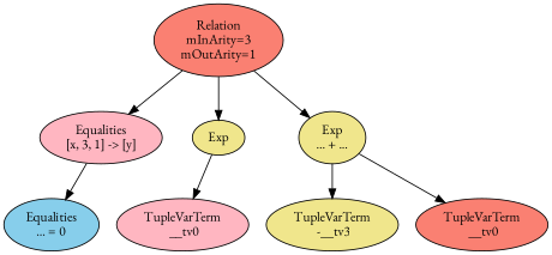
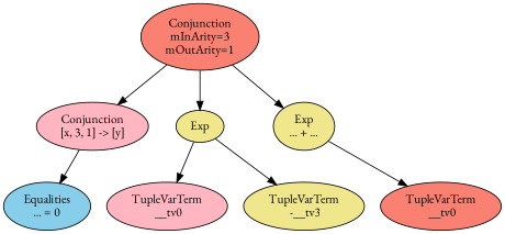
  digraph {
    fontname="EB Garamond"
    node [fillcolor=khaki fontname="EB Garamond" style=filled]
    edge [fontname="EB Garamond"]
-   n1 [fillcolor=salmon label="Relation\nmInArity=3\nmOutArity=1"]
-   n2 [fillcolor=lightpink label="Equalities\n[x, 3, 1] -> [y]"]
+   n1 [fillcolor=salmon label="Conjunction\nmInArity=3\nmOutArity=1"]
+   n2 [fillcolor=lightpink label="Conjunction\n[x, 3, 1] -> [y]"]
    n3 [label="Exp\n"]
    n4 [label="Exp\n... + ..."]
    n5 [fillcolor=skyblue label="Equalities\n... = 0"]
    n6 [fillcolor=lightpink label="TupleVarTerm\n __tv0"]
    n7 [fillcolor=salmon label="TupleVarTerm\n __tv0"]
    n8 [label="TupleVarTerm\n -__tv3"]
    n1 -> n2
    n1 -> n3
    n1 -> n4
    n2 -> n5
    n3 -> n6
    n4 -> n7
-   n4 -> n8
+   n3 -> n8
  }
